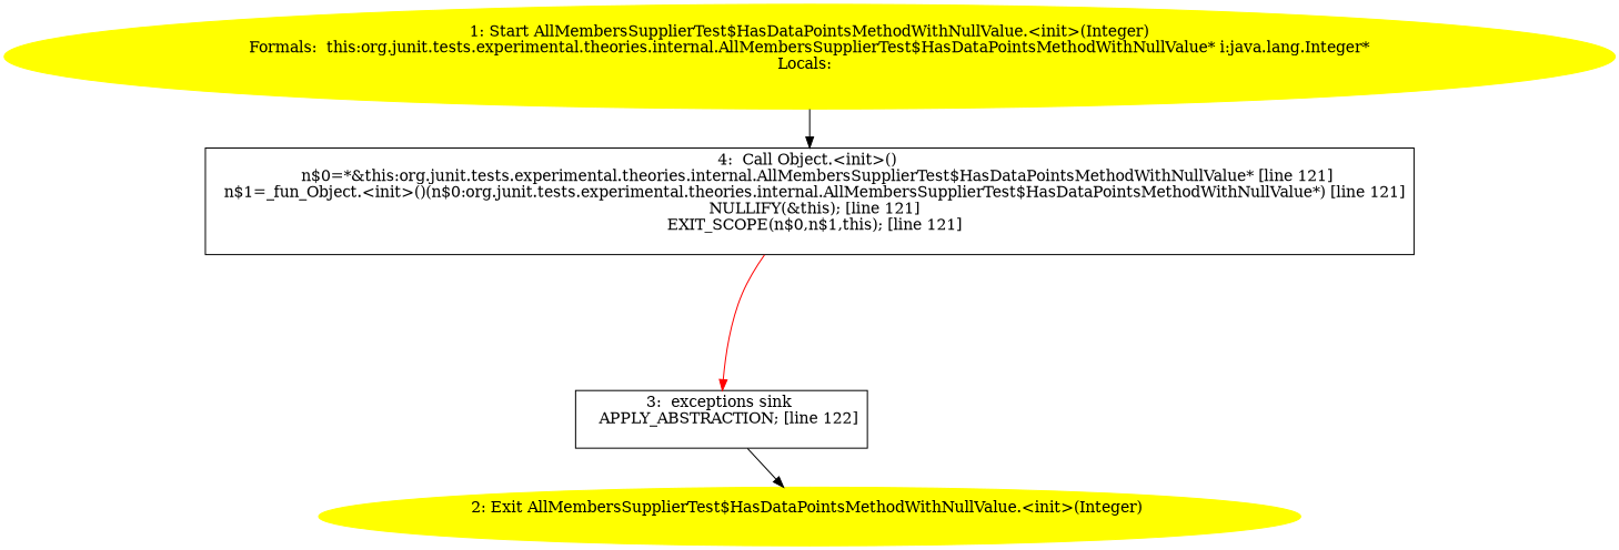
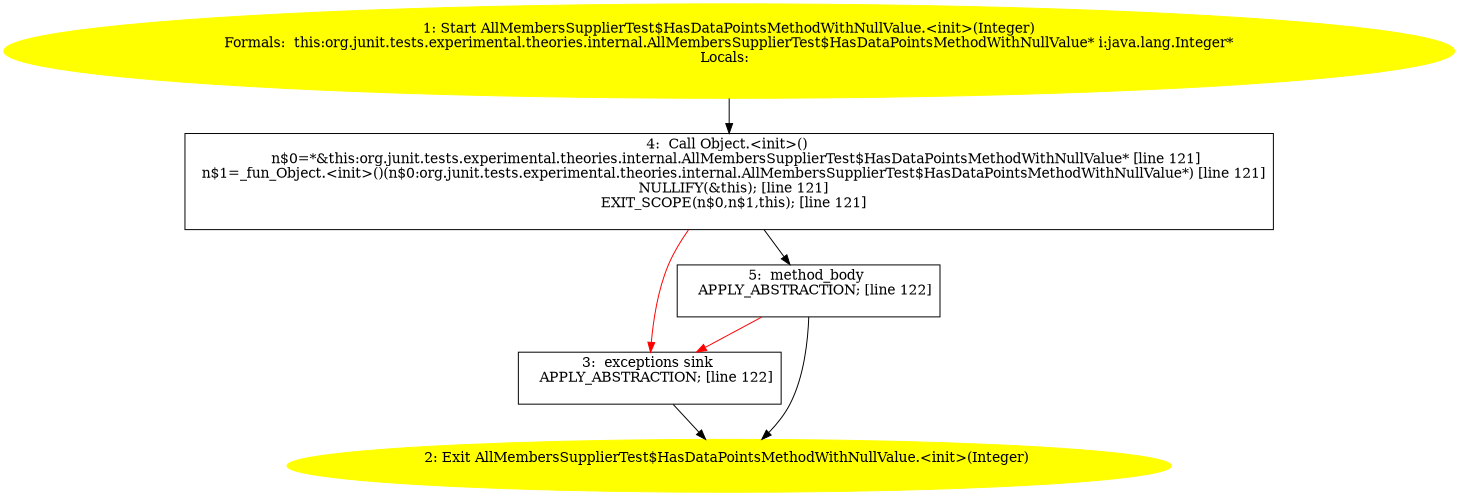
  digraph {
    node [shape=box]
    n1 [color=yellow label="1: Start AllMembersSupplierTest$HasDataPointsMethodWithNullValue.<init>(Integer)\nFormals:  this:org.junit.tests.experimental.theories.internal.AllMembersSupplierTest$HasDataPointsMethodWithNullValue* i:java.lang.Integer*\nLocals:  \n  " style=filled shape=""]
    n2 [label="4:  Call Object.<init>() \n   n$0=*&this:org.junit.tests.experimental.theories.internal.AllMembersSupplierTest$HasDataPointsMethodWithNullValue* [line 121]\n  n$1=_fun_Object.<init>()(n$0:org.junit.tests.experimental.theories.internal.AllMembersSupplierTest$HasDataPointsMethodWithNullValue*) [line 121]\n  NULLIFY(&this); [line 121]\n  EXIT_SCOPE(n$0,n$1,this); [line 121]\n "]
    n3 [label="3:  exceptions sink \n   APPLY_ABSTRACTION; [line 122]\n "]
+   n4 [label="5:  method_body \n   APPLY_ABSTRACTION; [line 122]\n "]
    n5 [color=yellow label="2: Exit AllMembersSupplierTest$HasDataPointsMethodWithNullValue.<init>(Integer) \n  " style=filled shape=""]
    n1 -> n2
    n2 -> n3 [color=red]
+   n2 -> n4
    n3 -> n5
+   n4 -> n3 [color=red]
+   n4 -> n5
  }
